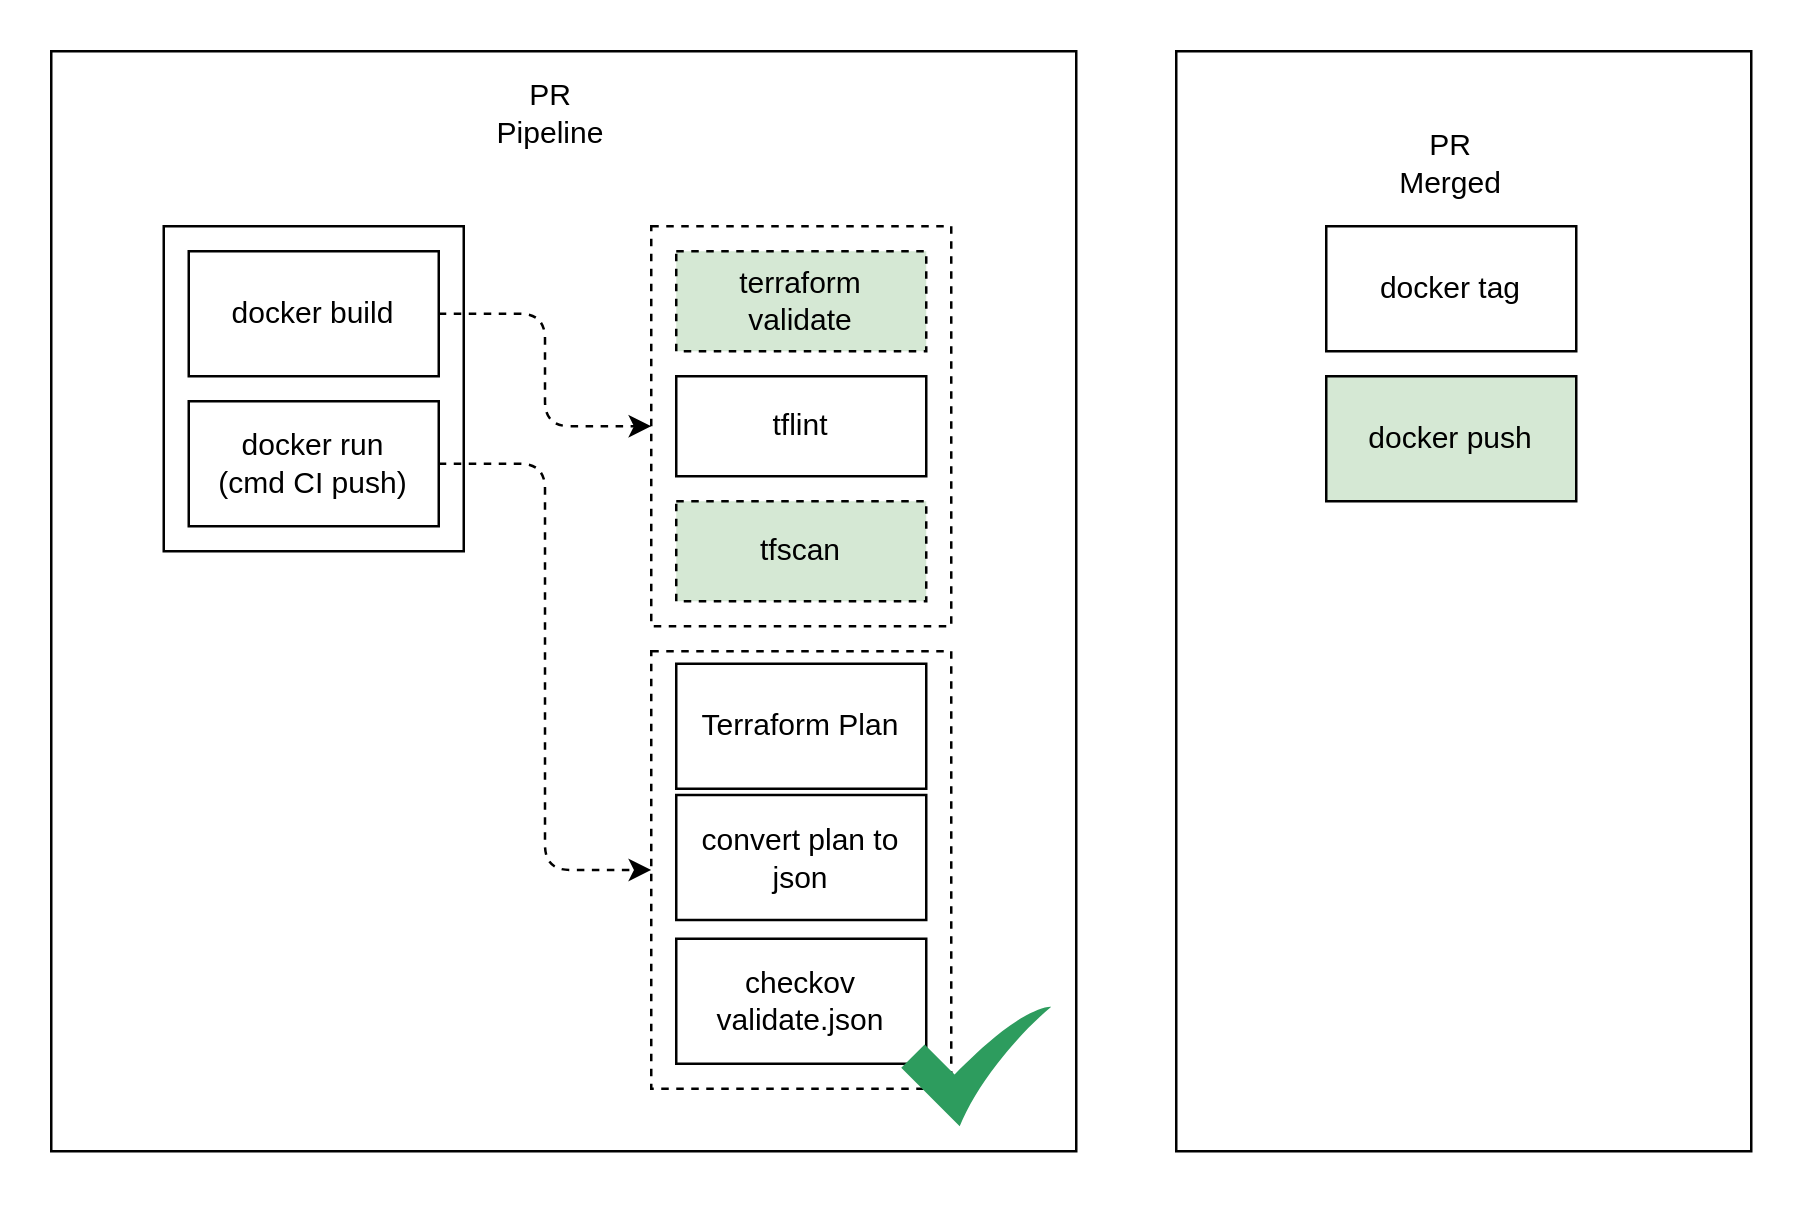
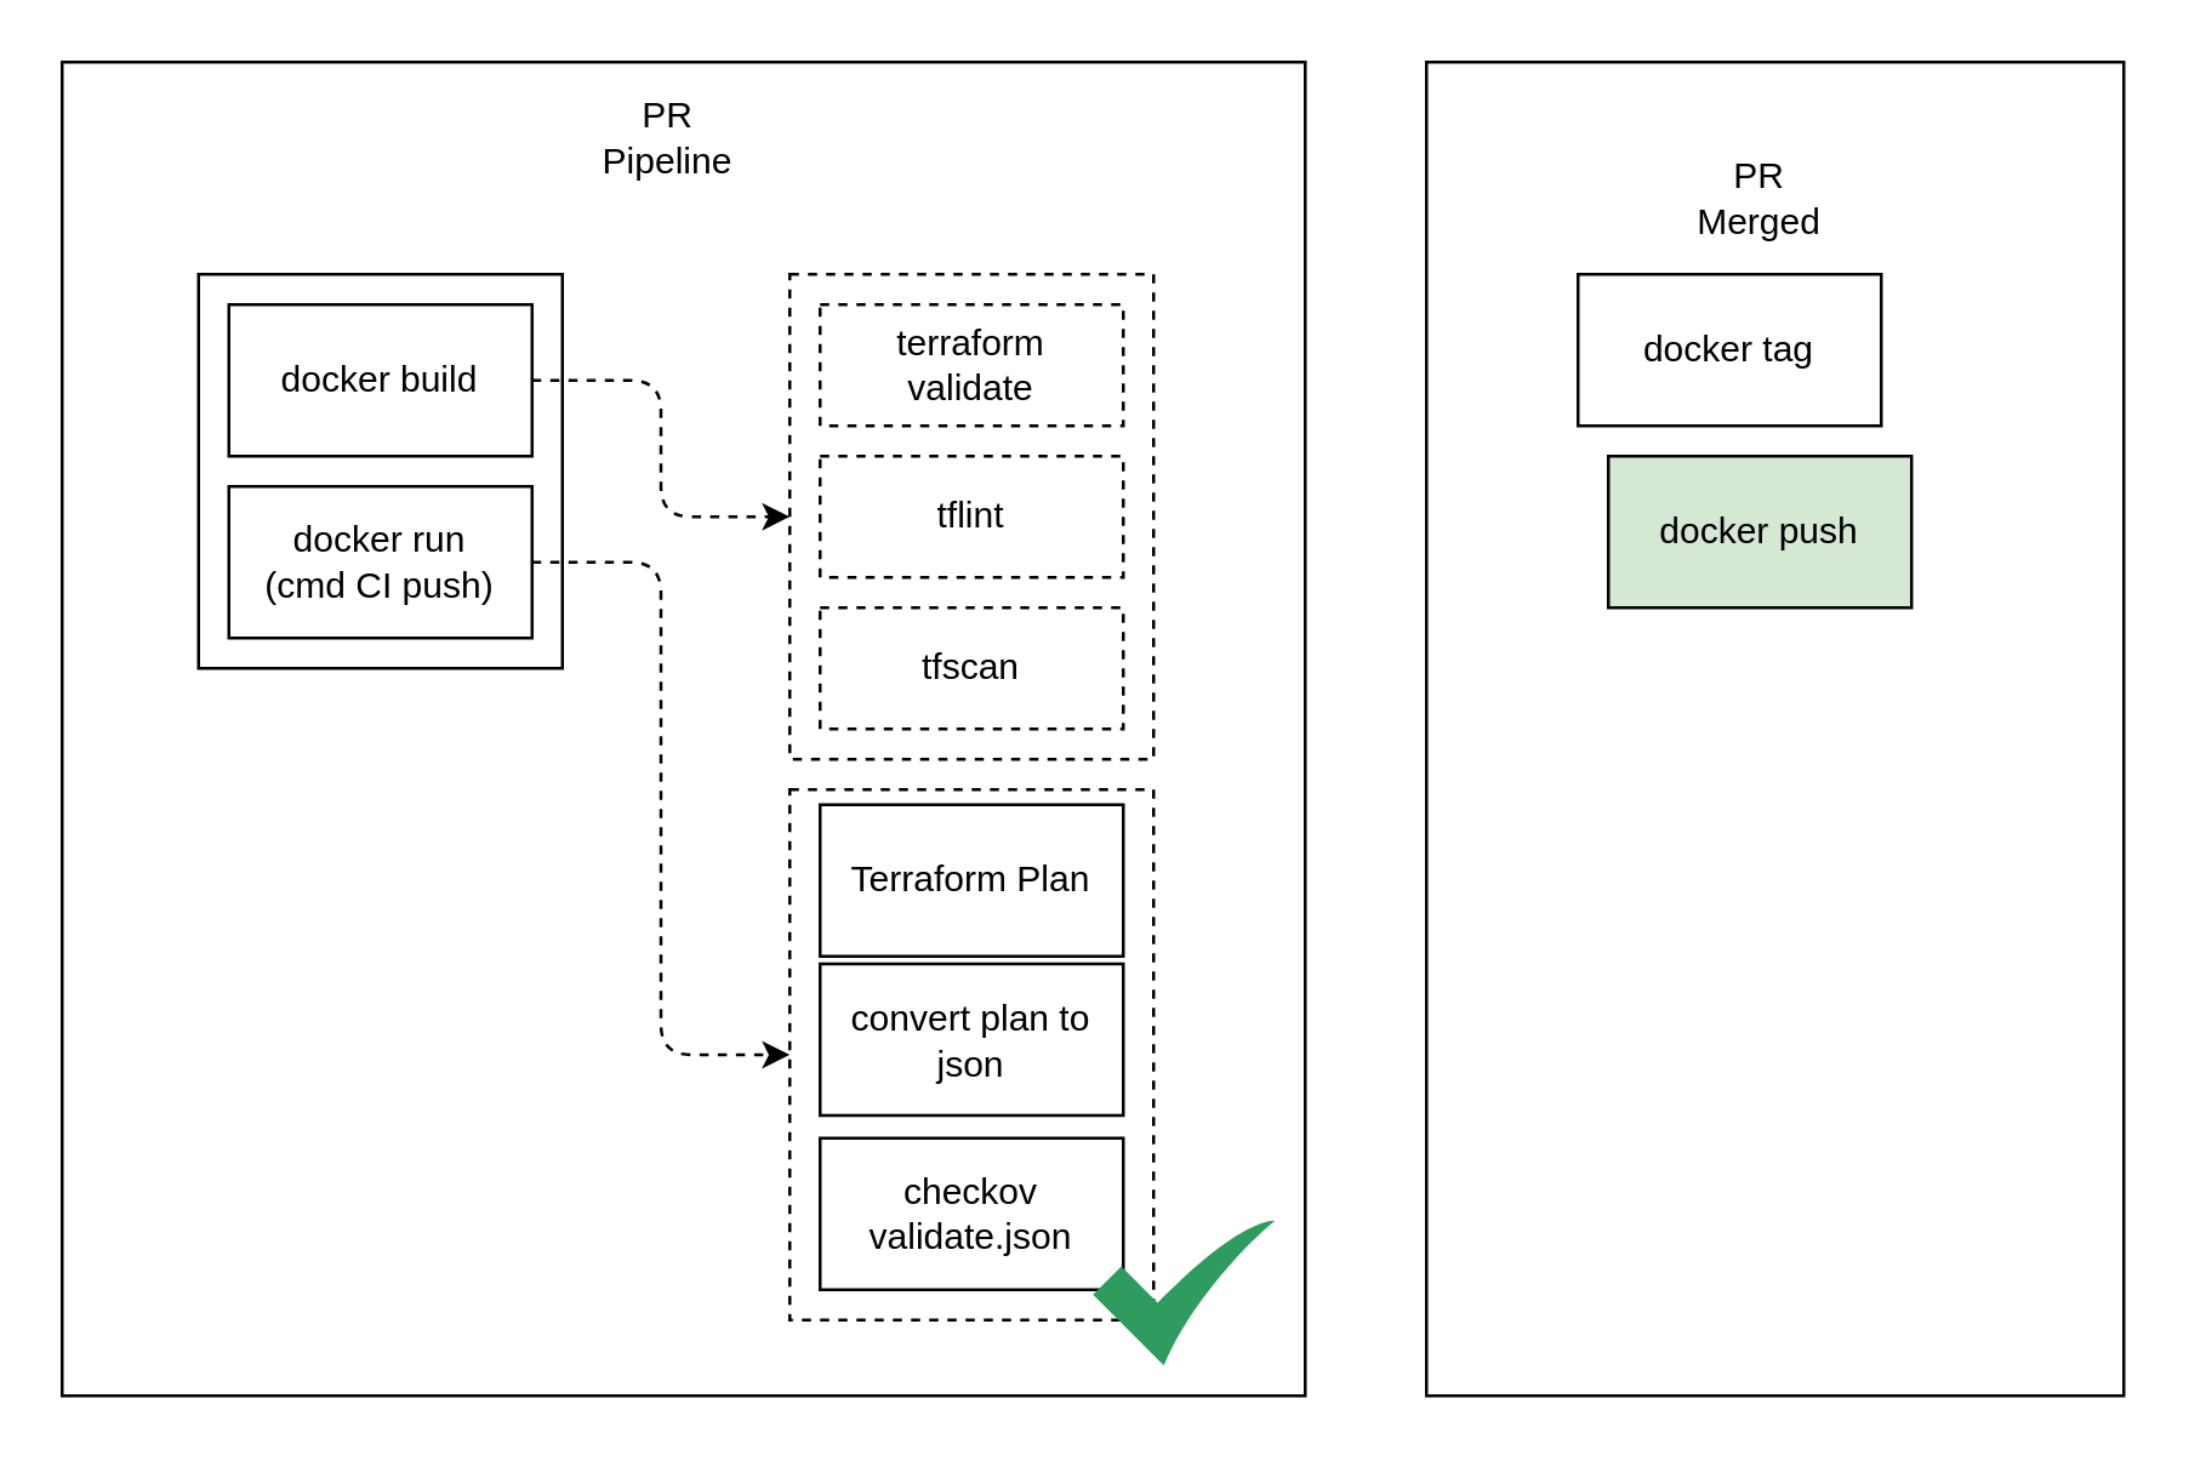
  <mxCell id="0" />
  <mxCell id="1" parent="0" />
  <mxCell id="2" value="" style="rounded=0;whiteSpace=wrap;html=1;" vertex="1" parent="1"><mxGeometry x="470" y="20" width="230" height="440" as="geometry" /></mxCell>
  <mxCell id="3" value="" style="rounded=0;whiteSpace=wrap;html=1;" parent="1" vertex="1"><mxGeometry x="20" y="20" width="410" height="440" as="geometry" /></mxCell>
  <mxCell id="4" value="" style="rounded=0;whiteSpace=wrap;html=1;dashed=1;" vertex="1" parent="1"><mxGeometry x="260" y="260" width="120" height="175" as="geometry" /></mxCell>
  <mxCell id="5" value="" style="rounded=0;whiteSpace=wrap;html=1;" parent="1" vertex="1"><mxGeometry x="65" y="90" width="120" height="130" as="geometry" /></mxCell>
  <mxCell id="6" style="edgeStyle=orthogonalEdgeStyle;html=1;exitX=1;exitY=0.5;exitDx=0;exitDy=0;entryX=0;entryY=0.5;entryDx=0;entryDy=0;dashed=1;" parent="1" source="7" target="8" edge="1"><mxGeometry relative="1" as="geometry" /></mxCell>
  <mxCell id="7" value="docker build" style="rounded=0;whiteSpace=wrap;html=1;" parent="1" vertex="1"><mxGeometry x="75" y="100" width="100" height="50" as="geometry" /></mxCell>
  <mxCell id="8" value="" style="rounded=0;whiteSpace=wrap;html=1;dashed=1;" parent="1" vertex="1"><mxGeometry x="260" y="90" width="120" height="160" as="geometry" /></mxCell>
- <mxCell id="9" value="tflint" style="rounded=0;whiteSpace=wrap;html=1;dashed=0;" parent="1" vertex="1"><mxGeometry x="270" y="150" width="100" height="40" as="geometry" /></mxCell>
- <mxCell id="10" value="tfscan" style="rounded=0;whiteSpace=wrap;html=1;dashed=1;fillColor=#d5e8d4;" parent="1" vertex="1"><mxGeometry x="270" y="200" width="100" height="40" as="geometry" /></mxCell>
+ <mxCell id="9" value="tflint" style="rounded=0;whiteSpace=wrap;html=1;dashed=1;" parent="1" vertex="1"><mxGeometry x="270" y="150" width="100" height="40" as="geometry" /></mxCell>
+ <mxCell id="10" value="tfscan" style="rounded=0;whiteSpace=wrap;html=1;dashed=1;" parent="1" vertex="1"><mxGeometry x="270" y="200" width="100" height="40" as="geometry" /></mxCell>
  <mxCell id="11" value="PR&lt;br&gt;Pipeline" style="text;html=1;strokeColor=none;fillColor=none;align=center;verticalAlign=middle;whiteSpace=wrap;rounded=0;dashed=1;" parent="1" vertex="1"><mxGeometry x="190" y="30" width="60" height="30" as="geometry" /></mxCell>
  <mxCell id="12" value="Terraform Plan" style="rounded=0;whiteSpace=wrap;html=1;" parent="1" vertex="1"><mxGeometry x="270" y="265" width="100" height="50" as="geometry" /></mxCell>
- <mxCell id="13" value="terraform&lt;br&gt;validate" style="rounded=0;whiteSpace=wrap;html=1;dashed=1;fillColor=#d5e8d4;" parent="1" vertex="1"><mxGeometry x="270" y="100" width="100" height="40" as="geometry" /></mxCell>
+ <mxCell id="13" value="terraform&lt;br&gt;validate" style="rounded=0;whiteSpace=wrap;html=1;dashed=1;" parent="1" vertex="1"><mxGeometry x="270" y="100" width="100" height="40" as="geometry" /></mxCell>
  <mxCell id="14" style="edgeStyle=orthogonalEdgeStyle;html=1;exitX=1;exitY=0.5;exitDx=0;exitDy=0;entryX=0;entryY=0.5;entryDx=0;entryDy=0;rounded=1;dashed=1;" edge="1" parent="1" source="15" target="4"><mxGeometry relative="1" as="geometry" /></mxCell>
  <mxCell id="15" value="docker run&lt;br&gt;(cmd CI push)" style="rounded=0;whiteSpace=wrap;html=1;" vertex="1" parent="1"><mxGeometry x="75" y="160" width="100" height="50" as="geometry" /></mxCell>
  <mxCell id="16" value="convert plan to json" style="rounded=0;whiteSpace=wrap;html=1;" vertex="1" parent="1"><mxGeometry x="270" y="317.5" width="100" height="50" as="geometry" /></mxCell>
  <mxCell id="17" value="checkov validate.json" style="rounded=0;whiteSpace=wrap;html=1;" vertex="1" parent="1"><mxGeometry x="270" y="375" width="100" height="50" as="geometry" /></mxCell>
  <mxCell id="18" value="" style="sketch=0;html=1;aspect=fixed;strokeColor=none;shadow=0;align=center;verticalAlign=top;fillColor=#2D9C5E;shape=mxgraph.gcp2.check;dashed=1;" vertex="1" parent="1"><mxGeometry x="360" y="402" width="60" height="48" as="geometry" /></mxCell>
- <mxCell id="19" value="docker tag" style="rounded=0;whiteSpace=wrap;html=1;" vertex="1" parent="1"><mxGeometry x="530" y="90" width="100" height="50" as="geometry" /></mxCell>
+ <mxCell id="19" value="docker tag" style="rounded=0;whiteSpace=wrap;html=1;" vertex="1" parent="1"><mxGeometry x="520" y="90" width="100" height="50" as="geometry" /></mxCell>
  <mxCell id="20" value="docker push" style="rounded=0;whiteSpace=wrap;html=1;fillColor=#d5e8d4;" vertex="1" parent="1"><mxGeometry x="530" y="150" width="100" height="50" as="geometry" /></mxCell>
  <mxCell id="21" value="PR Merged" style="text;html=1;strokeColor=none;fillColor=none;align=center;verticalAlign=middle;whiteSpace=wrap;rounded=0;dashed=1;" vertex="1" parent="1"><mxGeometry x="550" y="50" width="60" height="30" as="geometry" /></mxCell>
